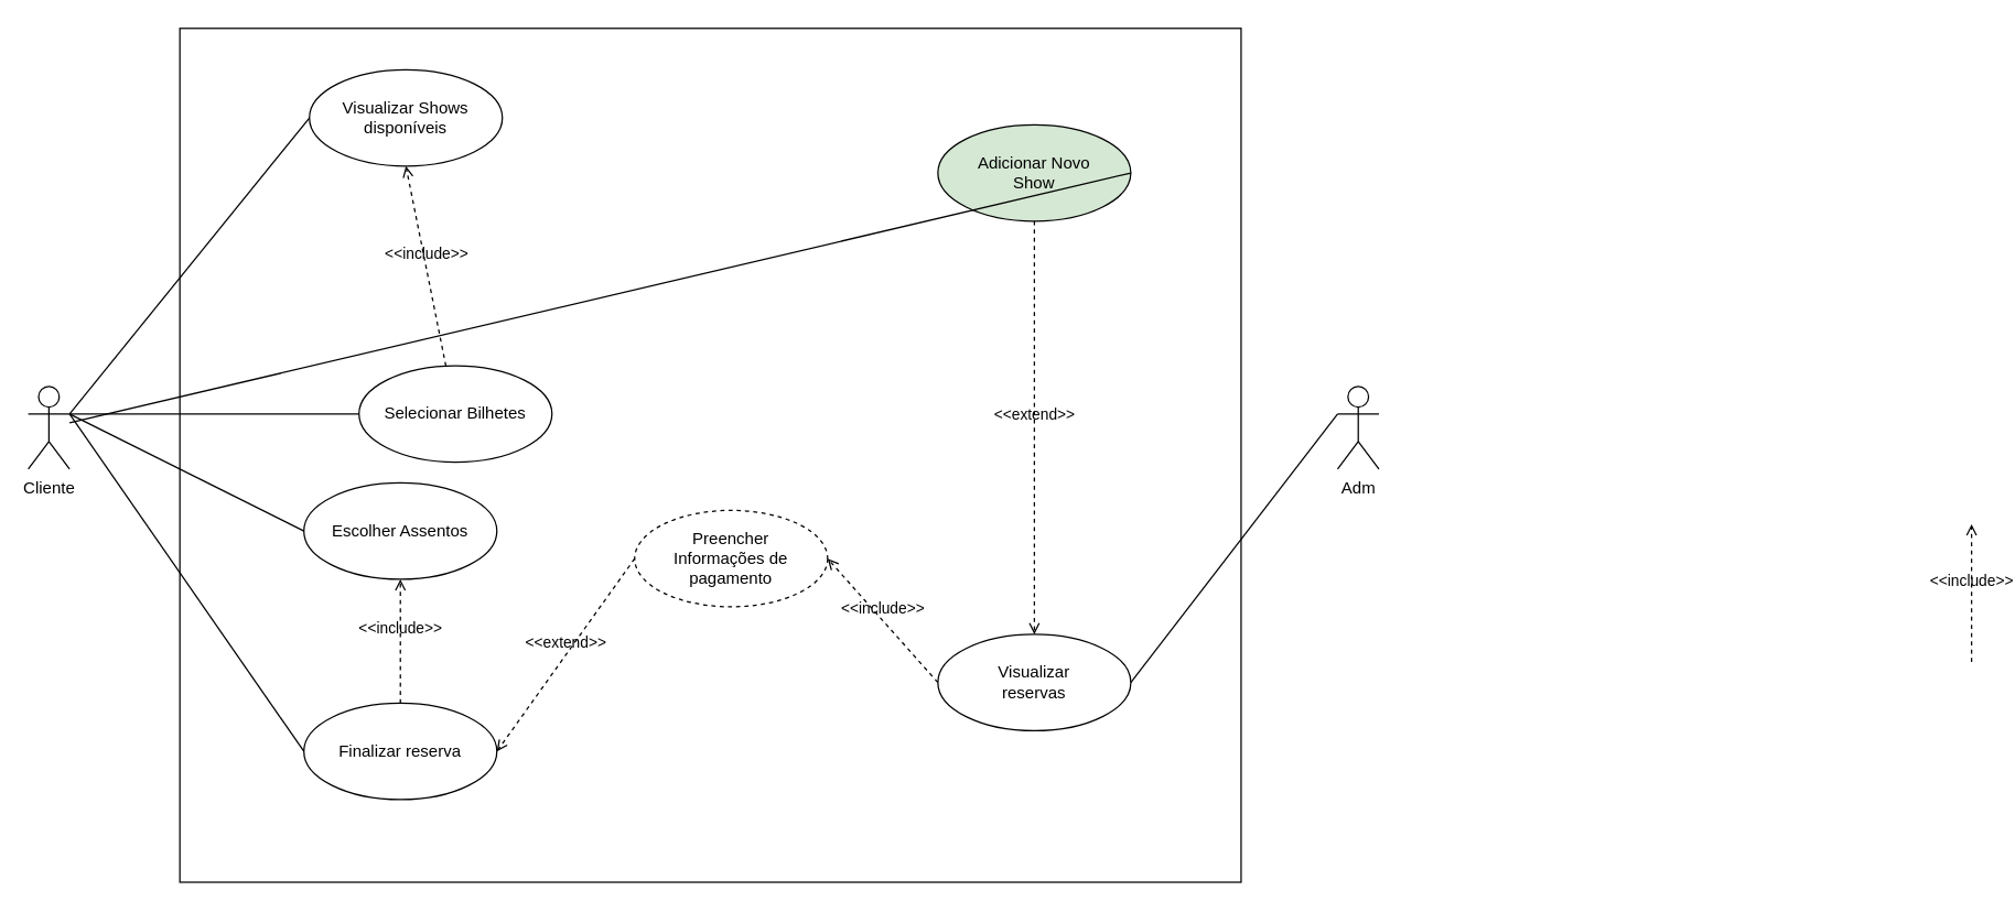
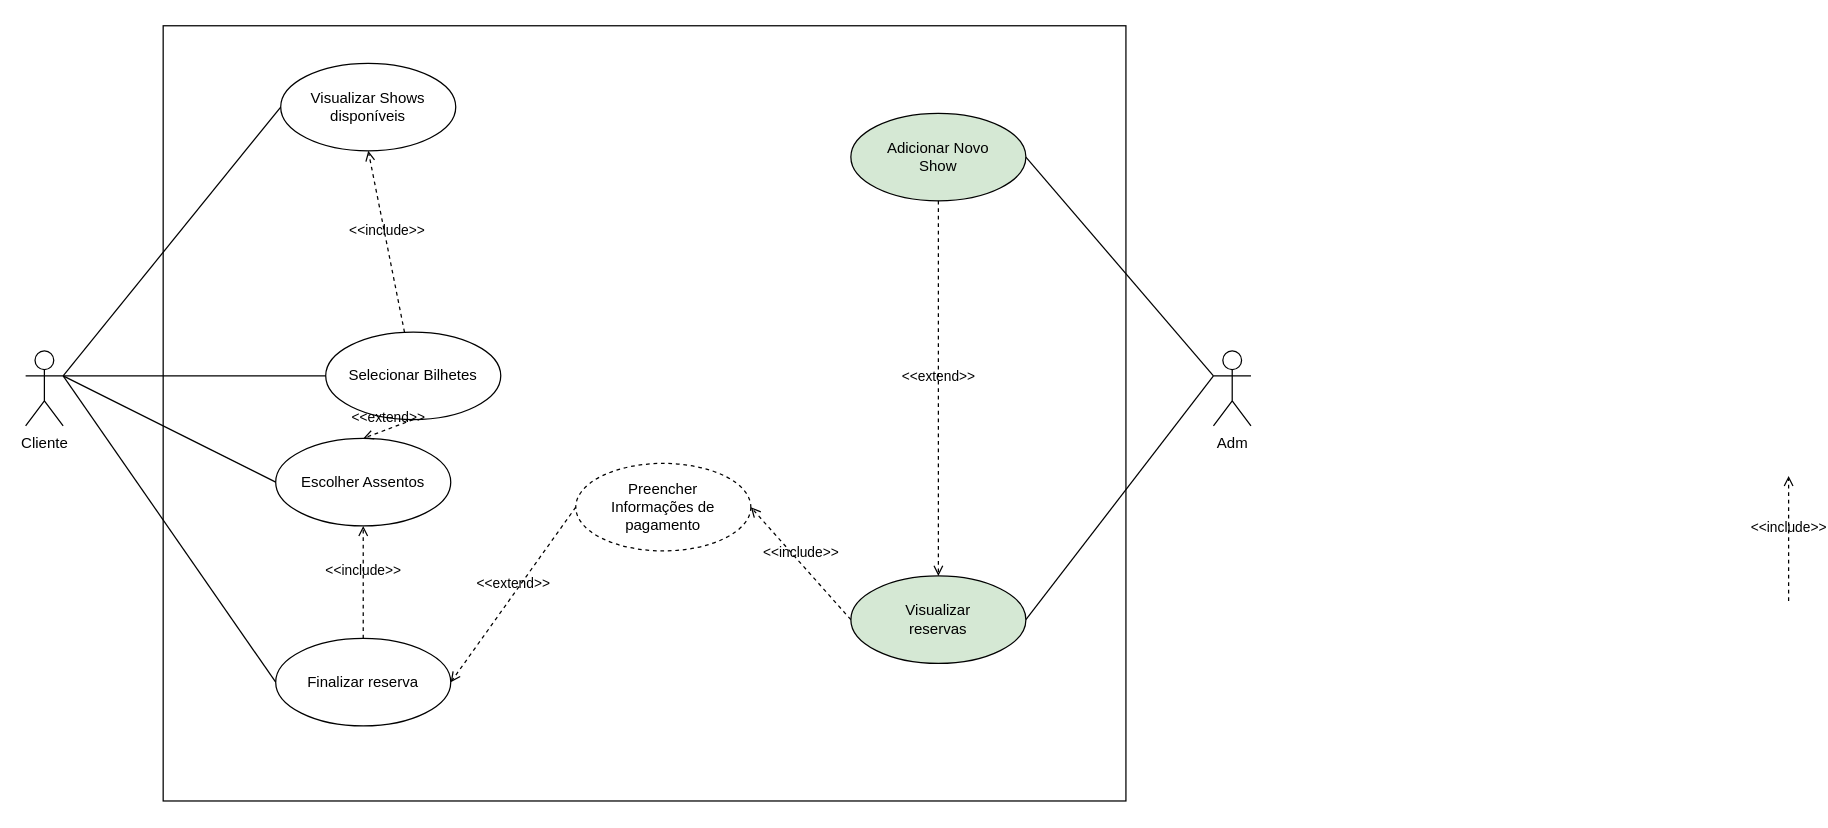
  <mxCell id="0" />
  <mxCell id="1" parent="0" />
  <mxCell id="2" value="" style="rounded=0;whiteSpace=wrap;html=1;" vertex="1" parent="1"><mxGeometry x="130" y="20" width="770" height="620" as="geometry" /></mxCell>
  <mxCell id="3" value="Cliente" style="shape=umlActor;verticalLabelPosition=bottom;verticalAlign=top;html=1;outlineConnect=0;" vertex="1" parent="1"><mxGeometry x="20" y="280" width="30" height="60" as="geometry" /></mxCell>
  <mxCell id="4" value="Adm" style="shape=umlActor;verticalLabelPosition=bottom;verticalAlign=top;html=1;outlineConnect=0;" vertex="1" parent="1"><mxGeometry x="970" y="280" width="30" height="60" as="geometry" /></mxCell>
  <mxCell id="5" value="Visualizar Shows&lt;br&gt;disponíveis" style="ellipse;whiteSpace=wrap;html=1;" vertex="1" parent="1"><mxGeometry x="224" y="50" width="140" height="70" as="geometry" /></mxCell>
  <mxCell id="6" value="Selecionar Bilhetes" style="ellipse;whiteSpace=wrap;html=1;" vertex="1" parent="1"><mxGeometry x="260" y="265" width="140" height="70" as="geometry" /></mxCell>
  <mxCell id="7" value="Escolher Assentos" style="ellipse;whiteSpace=wrap;html=1;" vertex="1" parent="1"><mxGeometry x="220" y="350" width="140" height="70" as="geometry" /></mxCell>
  <mxCell id="8" value="Finalizar reserva" style="ellipse;whiteSpace=wrap;html=1;" vertex="1" parent="1"><mxGeometry x="220" y="510" width="140" height="70" as="geometry" /></mxCell>
  <mxCell id="9" value="Adicionar Novo&lt;br&gt;Show" style="ellipse;whiteSpace=wrap;html=1;fillColor=#d5e8d4;" vertex="1" parent="1"><mxGeometry x="680" y="90" width="140" height="70" as="geometry" /></mxCell>
- <mxCell id="10" value="Visualizar&lt;br&gt;reservas" style="ellipse;whiteSpace=wrap;html=1;" vertex="1" parent="1"><mxGeometry x="680" y="460" width="140" height="70" as="geometry" /></mxCell>
+ <mxCell id="10" value="Visualizar&lt;br&gt;reservas" style="ellipse;whiteSpace=wrap;html=1;fillColor=#d5e8d4;" vertex="1" parent="1"><mxGeometry x="680" y="460" width="140" height="70" as="geometry" /></mxCell>
  <mxCell id="11" value="" style="endArrow=none;html=1;rounded=0;exitX=1;exitY=0.333;exitDx=0;exitDy=0;exitPerimeter=0;entryX=0;entryY=0.5;entryDx=0;entryDy=0;" edge="1" parent="1" source="3" target="5"><mxGeometry width="50" height="50" relative="1" as="geometry"><mxPoint x="70" y="250" as="sourcePoint" /><mxPoint x="120" y="200" as="targetPoint" /></mxGeometry></mxCell>
  <mxCell id="12" value="" style="endArrow=none;html=1;rounded=0;exitX=1;exitY=0.333;exitDx=0;exitDy=0;exitPerimeter=0;entryX=0;entryY=0.5;entryDx=0;entryDy=0;" edge="1" parent="1" source="3" target="6"><mxGeometry width="50" height="50" relative="1" as="geometry"><mxPoint x="80" y="260" as="sourcePoint" /><mxPoint x="130" y="210" as="targetPoint" /></mxGeometry></mxCell>
  <mxCell id="13" value="" style="endArrow=none;html=1;rounded=0;exitX=1;exitY=0.333;exitDx=0;exitDy=0;exitPerimeter=0;entryX=0;entryY=0.5;entryDx=0;entryDy=0;" edge="1" parent="1" source="3" target="7"><mxGeometry width="50" height="50" relative="1" as="geometry"><mxPoint x="90" y="270" as="sourcePoint" /><mxPoint x="140" y="220" as="targetPoint" /></mxGeometry></mxCell>
  <mxCell id="14" value="" style="endArrow=none;html=1;rounded=0;exitX=1;exitY=0.333;exitDx=0;exitDy=0;exitPerimeter=0;entryX=0;entryY=0.5;entryDx=0;entryDy=0;" edge="1" parent="1" source="3" target="8"><mxGeometry width="50" height="50" relative="1" as="geometry"><mxPoint x="100" y="280" as="sourcePoint" /><mxPoint x="150" y="230" as="targetPoint" /></mxGeometry></mxCell>
- <mxCell id="15" value="" style="endArrow=none;html=1;rounded=0;exitX=1;exitY=0.5;exitDx=0;exitDy=0;" edge="1" parent="1" source="9" target="3"><mxGeometry width="50" height="50" relative="1" as="geometry"><mxPoint x="580" y="740" as="sourcePoint" /><mxPoint x="880" y="300" as="targetPoint" /></mxGeometry></mxCell>
+ <mxCell id="15" value="" style="endArrow=none;html=1;rounded=0;exitX=1;exitY=0.5;exitDx=0;exitDy=0;entryX=0;entryY=0.333;entryDx=0;entryDy=0;entryPerimeter=0;" edge="1" parent="1" source="9" target="4"><mxGeometry width="50" height="50" relative="1" as="geometry"><mxPoint x="580" y="740" as="sourcePoint" /><mxPoint x="880" y="300" as="targetPoint" /></mxGeometry></mxCell>
  <mxCell id="16" value="" style="endArrow=none;html=1;rounded=0;entryX=0;entryY=0.333;entryDx=0;entryDy=0;entryPerimeter=0;exitX=1;exitY=0.5;exitDx=0;exitDy=0;" edge="1" parent="1" source="10" target="4"><mxGeometry width="50" height="50" relative="1" as="geometry"><mxPoint x="590" y="750" as="sourcePoint" /><mxPoint x="650" y="250" as="targetPoint" /></mxGeometry></mxCell>
  <mxCell id="17" value="Preencher&lt;br&gt;Informações de pagamento" style="ellipse;whiteSpace=wrap;html=1;dashed=1;" vertex="1" parent="1"><mxGeometry x="460" y="370" width="140" height="70" as="geometry" /></mxCell>
  <mxCell id="18" value="&amp;lt;&amp;lt;include&amp;gt;&amp;gt;" style="html=1;verticalAlign=bottom;labelBackgroundColor=none;endArrow=open;endFill=0;dashed=1;rounded=0;exitX=0;exitY=0.5;exitDx=0;exitDy=0;entryX=1;entryY=0.5;entryDx=0;entryDy=0;" edge="1" parent="1" source="10" target="17"><mxGeometry width="160" relative="1" as="geometry"><mxPoint x="650" y="240" as="sourcePoint" /><mxPoint x="620" y="305" as="targetPoint" /></mxGeometry></mxCell>
  <mxCell id="19" value="&amp;lt;&amp;lt;extend&amp;gt;&amp;gt;" style="html=1;verticalAlign=bottom;labelBackgroundColor=none;endArrow=open;endFill=0;dashed=1;rounded=0;exitX=0;exitY=0.5;exitDx=0;exitDy=0;entryX=1;entryY=0.5;entryDx=0;entryDy=0;" edge="1" parent="1" source="17" target="8"><mxGeometry width="160" relative="1" as="geometry"><mxPoint x="430" y="150" as="sourcePoint" /><mxPoint x="590" y="150" as="targetPoint" /></mxGeometry></mxCell>
  <mxCell id="20" value="&amp;lt;&amp;lt;include&amp;gt;&amp;gt;" style="html=1;verticalAlign=bottom;labelBackgroundColor=none;endArrow=open;endFill=0;dashed=1;rounded=0;" edge="1" parent="1"><mxGeometry width="160" relative="1" as="geometry"><mxPoint x="1430" y="480" as="sourcePoint" /><mxPoint x="1430" y="380" as="targetPoint" /></mxGeometry></mxCell>
  <mxCell id="21" value="&amp;lt;&amp;lt;include&amp;gt;&amp;gt;" style="html=1;verticalAlign=bottom;labelBackgroundColor=none;endArrow=open;endFill=0;dashed=1;rounded=0;entryX=0.5;entryY=1;entryDx=0;entryDy=0;" edge="1" parent="1" source="6" target="5"><mxGeometry width="160" relative="1" as="geometry"><mxPoint x="370" y="210" as="sourcePoint" /><mxPoint x="370" y="130" as="targetPoint" /></mxGeometry></mxCell>
  <mxCell id="22" value="&amp;lt;&amp;lt;extend&amp;gt;&amp;gt;" style="html=1;verticalAlign=bottom;labelBackgroundColor=none;endArrow=open;endFill=0;dashed=1;rounded=0;exitX=0.5;exitY=1;exitDx=0;exitDy=0;entryX=0.5;entryY=0;entryDx=0;entryDy=0;" edge="1" parent="1" source="9" target="10"><mxGeometry width="160" relative="1" as="geometry"><mxPoint x="830" y="230" as="sourcePoint" /><mxPoint x="730" y="370" as="targetPoint" /></mxGeometry></mxCell>
+ <mxCell id="23" value="&amp;lt;&amp;lt;extend&amp;gt;&amp;gt;" style="html=1;verticalAlign=bottom;labelBackgroundColor=none;endArrow=open;endFill=0;dashed=1;rounded=0;exitX=0.5;exitY=1;exitDx=0;exitDy=0;entryX=0.5;entryY=0;entryDx=0;entryDy=0;" edge="1" parent="1" source="6" target="7"><mxGeometry width="160" relative="1" as="geometry"><mxPoint x="370" y="280" as="sourcePoint" /><mxPoint x="530" y="280" as="targetPoint" /></mxGeometry></mxCell>
  <mxCell id="24" value="&amp;lt;&amp;lt;include&amp;gt;&amp;gt;" style="html=1;verticalAlign=bottom;labelBackgroundColor=none;endArrow=open;endFill=0;dashed=1;rounded=0;exitX=0.5;exitY=0;exitDx=0;exitDy=0;entryX=0.5;entryY=1;entryDx=0;entryDy=0;" edge="1" parent="1" source="8" target="7"><mxGeometry width="160" relative="1" as="geometry"><mxPoint x="370" y="240" as="sourcePoint" /><mxPoint x="530" y="240" as="targetPoint" /></mxGeometry></mxCell>
